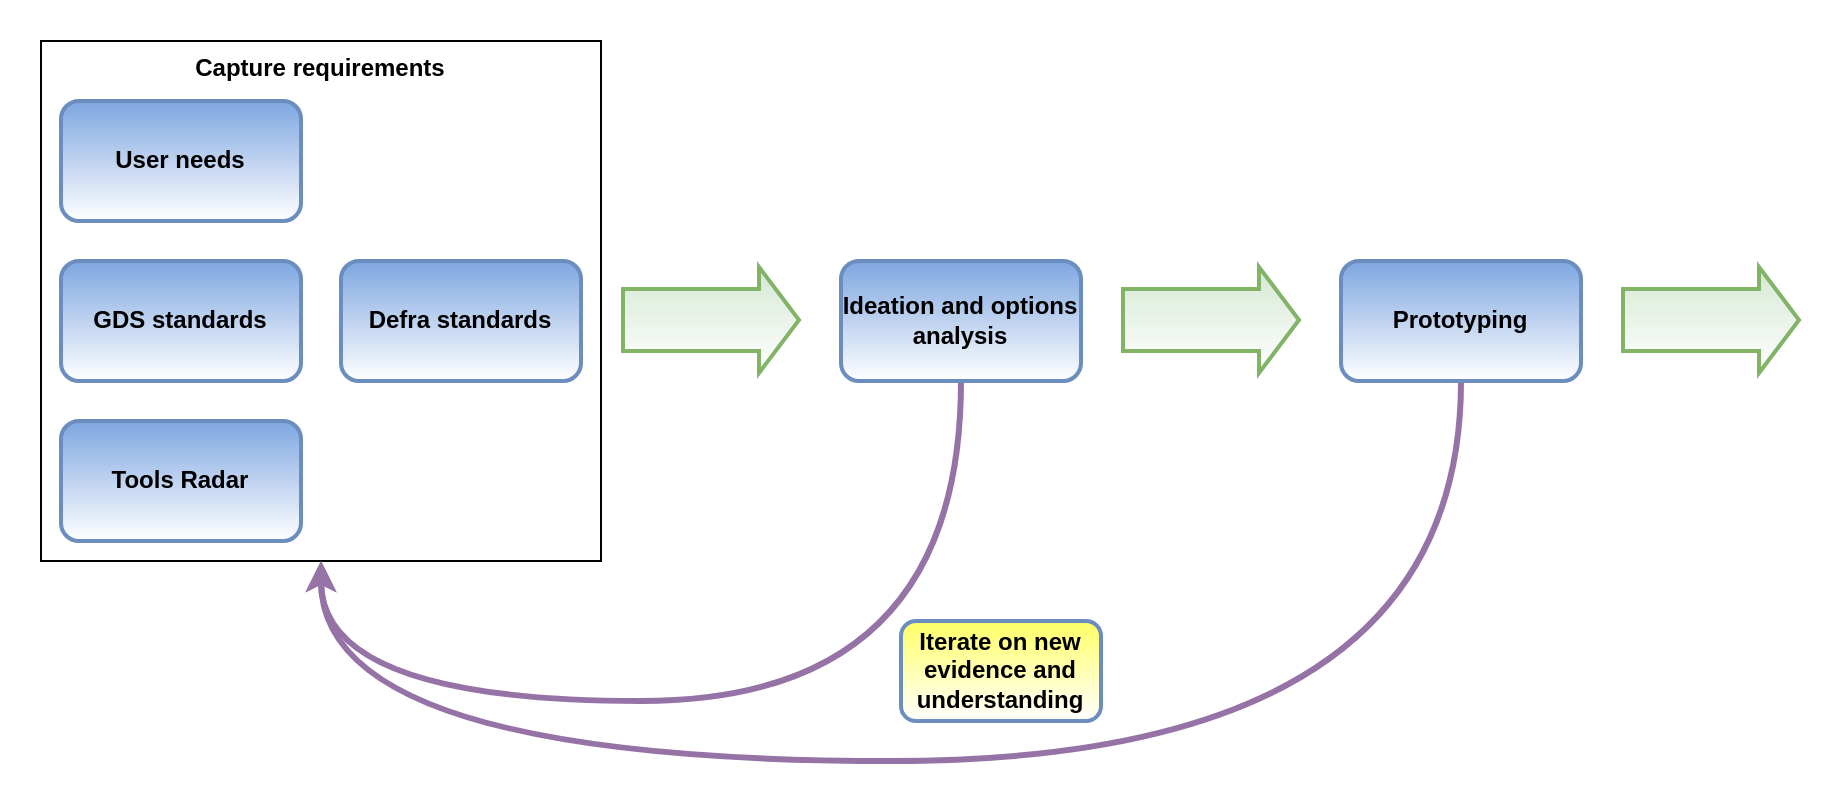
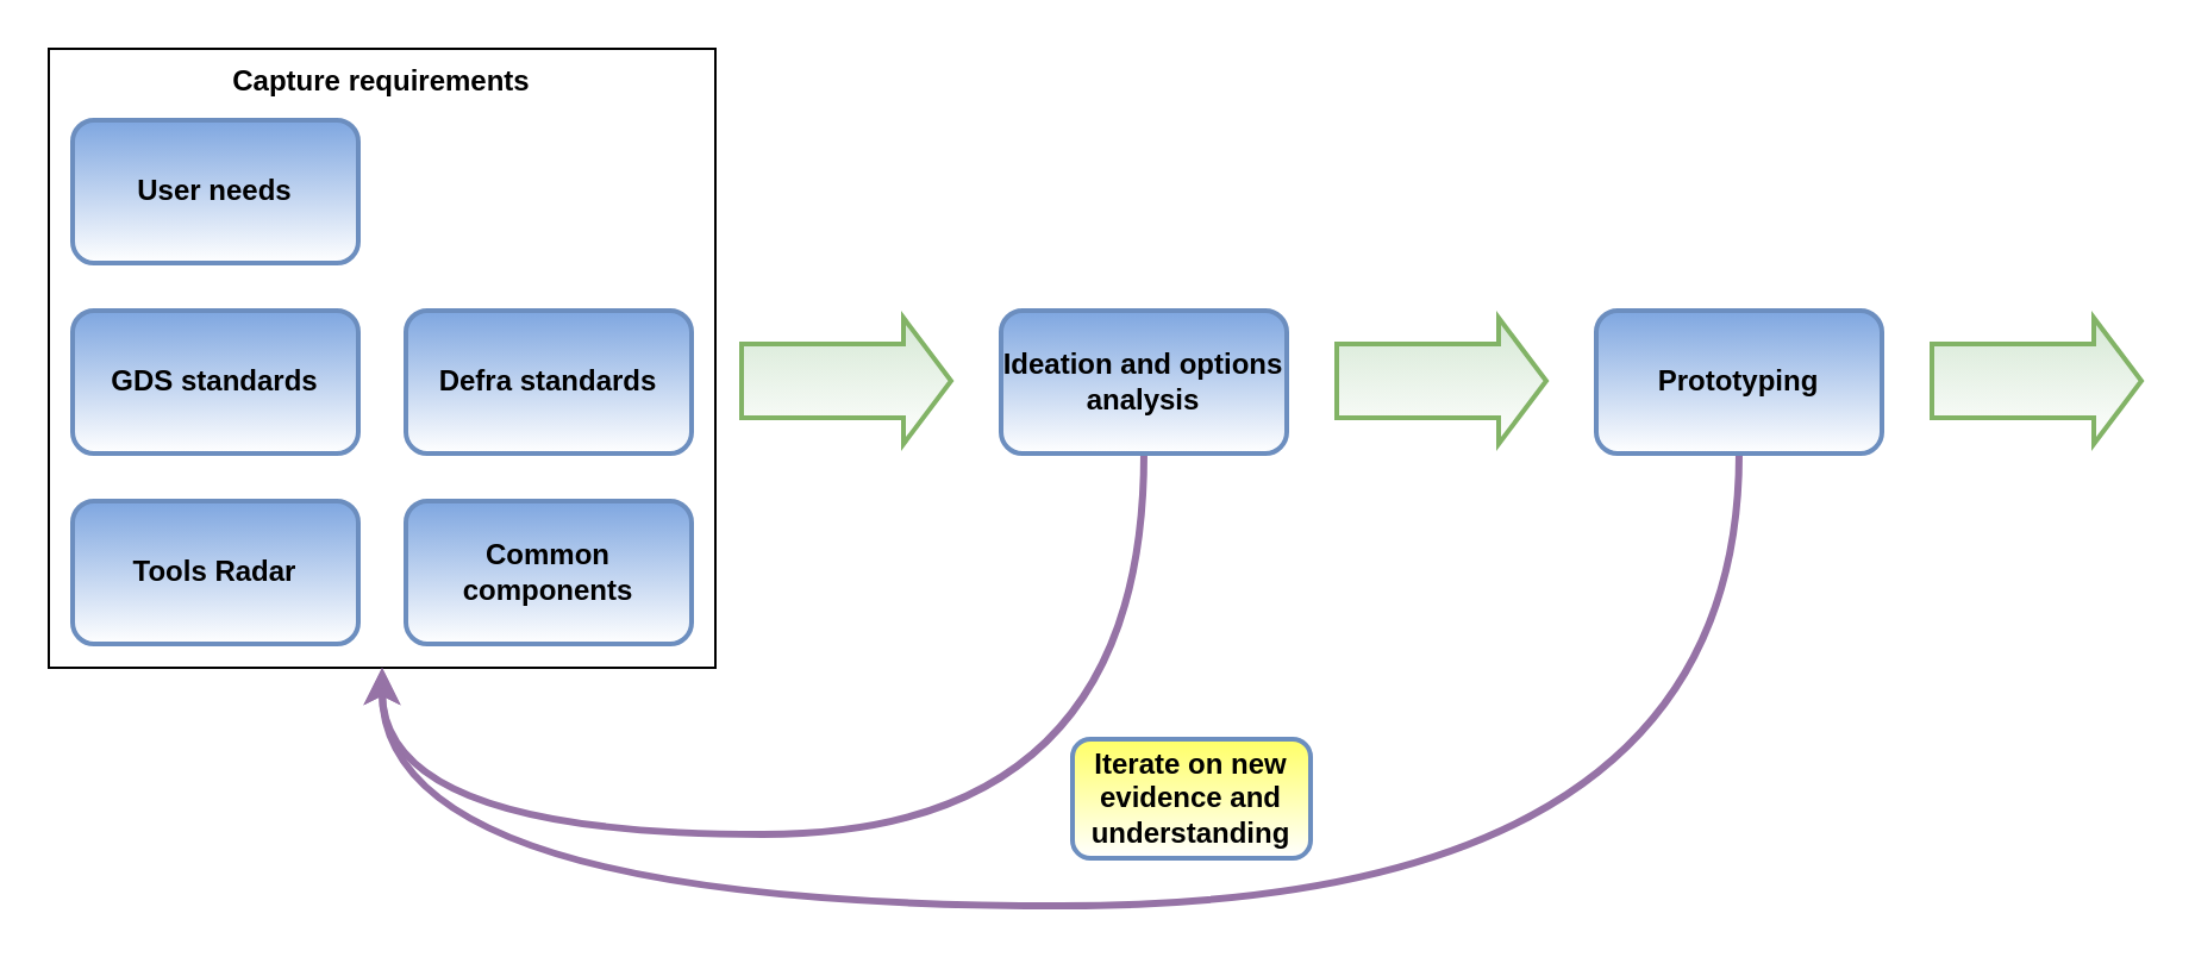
  <mxCell id="0" />
  <mxCell id="1" parent="0" />
  <mxCell id="2" value="Capture requirements" style="rounded=0;whiteSpace=wrap;html=1;verticalAlign=top;fontStyle=1" vertex="1" parent="1"><mxGeometry x="20" y="20" width="280" height="260" as="geometry" /></mxCell>
  <mxCell id="3" value="User needs" style="rounded=1;whiteSpace=wrap;html=1;fillColor=#7EA6E0;strokeColor=#6c8ebf;gradientColor=#ffffff;strokeWidth=2;fontStyle=1" vertex="1" parent="1"><mxGeometry x="30" y="50" width="120" height="60" as="geometry" /></mxCell>
  <mxCell id="4" value="GDS standards" style="rounded=1;whiteSpace=wrap;html=1;fillColor=#7EA6E0;strokeColor=#6c8ebf;gradientColor=#ffffff;strokeWidth=2;fontStyle=1" vertex="1" parent="1"><mxGeometry x="30" y="130" width="120" height="60" as="geometry" /></mxCell>
  <mxCell id="5" value="Defra standards" style="rounded=1;whiteSpace=wrap;html=1;fillColor=#7EA6E0;strokeColor=#6c8ebf;gradientColor=#ffffff;strokeWidth=2;fontStyle=1" vertex="1" parent="1"><mxGeometry x="170" y="130" width="120" height="60" as="geometry" /></mxCell>
  <mxCell id="6" value="Tools Radar" style="rounded=1;whiteSpace=wrap;html=1;fillColor=#7EA6E0;strokeColor=#6c8ebf;gradientColor=#ffffff;strokeWidth=2;fontStyle=1" vertex="1" parent="1"><mxGeometry x="30" y="210" width="120" height="60" as="geometry" /></mxCell>
+ <mxCell id="7" value="Common components" style="rounded=1;whiteSpace=wrap;html=1;fillColor=#7EA6E0;strokeColor=#6c8ebf;gradientColor=#ffffff;strokeWidth=2;fontStyle=1" vertex="1" parent="1"><mxGeometry x="170" y="210" width="120" height="60" as="geometry" /></mxCell>
  <mxCell id="8" value="" style="shape=flexArrow;endArrow=classic;html=1;rounded=0;width=30;strokeWidth=2;fillColor=#d5e8d4;strokeColor=#82b366;gradientColor=#FFFFFF;" edge="1" parent="1"><mxGeometry width="50" height="50" relative="1" as="geometry"><mxPoint x="310" y="159.5" as="sourcePoint" /><mxPoint x="400" y="159.5" as="targetPoint" /></mxGeometry></mxCell>
  <mxCell id="9" style="edgeStyle=orthogonalEdgeStyle;rounded=0;orthogonalLoop=1;jettySize=auto;html=1;entryX=0.5;entryY=1;entryDx=0;entryDy=0;curved=1;exitX=0.5;exitY=1;exitDx=0;exitDy=0;strokeWidth=3;fillColor=#e1d5e7;strokeColor=#9673a6;" edge="1" parent="1" source="10" target="2"><mxGeometry relative="1" as="geometry"><Array as="points"><mxPoint x="480" y="350" /><mxPoint x="160" y="350" /></Array></mxGeometry></mxCell>
  <mxCell id="10" value="Ideation and options analysis" style="rounded=1;whiteSpace=wrap;html=1;fillColor=#7EA6E0;strokeColor=#6c8ebf;gradientColor=#ffffff;strokeWidth=2;fontStyle=1" vertex="1" parent="1"><mxGeometry x="420" y="130" width="120" height="60" as="geometry" /></mxCell>
  <mxCell id="11" value="" style="shape=flexArrow;endArrow=classic;html=1;rounded=0;width=30;strokeWidth=2;fillColor=#d5e8d4;strokeColor=#82b366;gradientColor=#FFFFFF;" edge="1" parent="1"><mxGeometry width="50" height="50" relative="1" as="geometry"><mxPoint x="560" y="159.5" as="sourcePoint" /><mxPoint x="650" y="159.5" as="targetPoint" /></mxGeometry></mxCell>
  <mxCell id="12" style="edgeStyle=orthogonalEdgeStyle;rounded=0;orthogonalLoop=1;jettySize=auto;html=1;entryX=0.5;entryY=1;entryDx=0;entryDy=0;curved=1;exitX=0.5;exitY=1;exitDx=0;exitDy=0;fillColor=#e1d5e7;strokeColor=#9673a6;strokeWidth=3;" edge="1" parent="1" source="13" target="2"><mxGeometry relative="1" as="geometry"><Array as="points"><mxPoint x="730" y="380" /><mxPoint x="160" y="380" /></Array></mxGeometry></mxCell>
  <mxCell id="13" value="Prototyping" style="rounded=1;whiteSpace=wrap;html=1;fillColor=#7EA6E0;strokeColor=#6c8ebf;gradientColor=#ffffff;strokeWidth=2;fontStyle=1" vertex="1" parent="1"><mxGeometry x="670" y="130" width="120" height="60" as="geometry" /></mxCell>
  <mxCell id="14" value="" style="shape=flexArrow;endArrow=classic;html=1;rounded=0;width=30;strokeWidth=2;fillColor=#d5e8d4;strokeColor=#82b366;gradientColor=#FFFFFF;" edge="1" parent="1"><mxGeometry width="50" height="50" relative="1" as="geometry"><mxPoint x="810" y="159.5" as="sourcePoint" /><mxPoint x="900" y="159.5" as="targetPoint" /></mxGeometry></mxCell>
  <mxCell id="15" value="Iterate on new evidence and understanding" style="rounded=1;whiteSpace=wrap;html=1;fillColor=#FFFF66;strokeColor=#6c8ebf;gradientColor=#ffffff;strokeWidth=2;fontStyle=1" vertex="1" parent="1"><mxGeometry x="450" y="310" width="100" height="50" as="geometry" /></mxCell>
